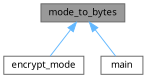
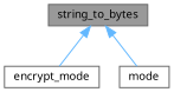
  digraph {
    fontname="Noto Sans"
    rankdir=TB
    node [color=grey40 fillcolor=white fontname="Noto Sans" fontsize=10 shape=box style=filled]
    edge [color=steelblue1 dir=back fontname="Noto Sans" fontsize=10 labelfontname=Helvetica labelfontsize=10 style=solid]
-   n1 [color=gray40 fillcolor=grey60 fontcolor=black height=0.2 label=mode_to_bytes width=0.4]
+   n1 [color=gray40 fillcolor=grey60 fontcolor=black height=0.2 label=string_to_bytes width=0.4]
    n2 [height=0.2 label=encrypt_mode width=0.4]
-   n3 [height=0.2 label=main width=0.4]
+   n3 [height=0.2 label=mode width=0.4]
    n1 -> n2
    n1 -> n3
  }
